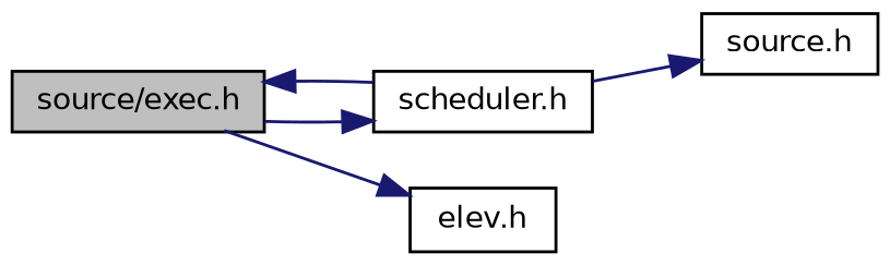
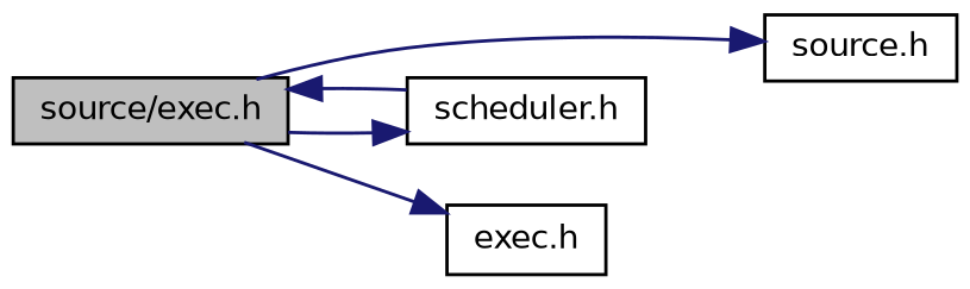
  digraph {
    rankdir=LR
    node [color=black fillcolor=white fontname=Helvetica fontsize=10 shape=record style=filled]
    edge [color=midnightblue fontname=Helvetica fontsize=10 labelfontname=Helvetica labelfontsize=10 style=solid]
    n1 [fillcolor=grey75 fontcolor=black height=0.2 label="source/exec.h" width=0.4]
    n2 [height=0.2 label="source.h" width=0.4]
    n3 [height=0.2 label="scheduler.h" width=0.4]
-   n4 [height=0.2 label="elev.h" width=0.4]
-   n3 -> n2
+   n4 [height=0.2 label="exec.h" width=0.4]
+   n1 -> n2
    n1 -> n3
    n1 -> n4
    n3 -> n1
  }
